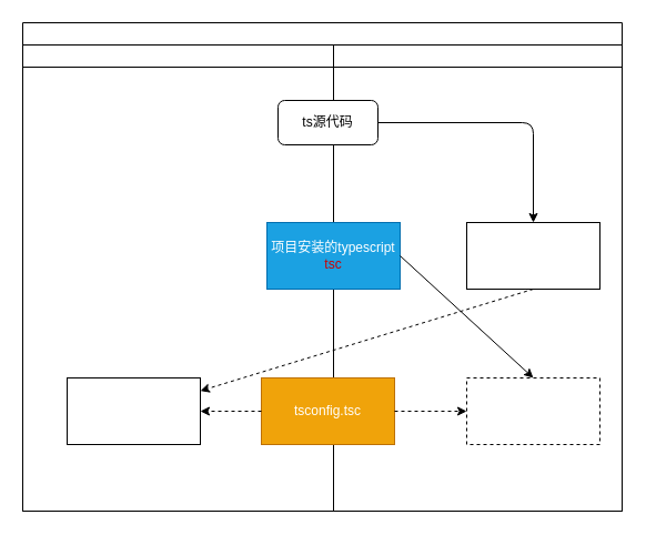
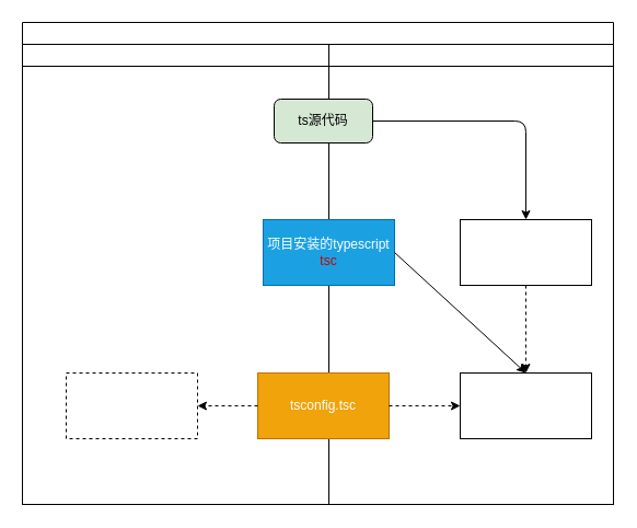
  <mxCell id="0" />
  <mxCell id="1" parent="0" />
  <mxCell id="2" value="tsc编译方案" style="swimlane;childLayout=stackLayout;resizeParent=1;resizeParentMax=0;startSize=20;html=1;fontColor=#FFFFFF;fillColor=none;" vertex="1" parent="1"><mxGeometry x="20" y="20" width="540" height="440" as="geometry"><mxRectangle x="110" y="470" width="110" height="30" as="alternateBounds" /></mxGeometry></mxCell>
  <mxCell id="3" value="代码编译" style="swimlane;startSize=20;html=1;fontColor=#FFFFFF;fillColor=none;" vertex="1" parent="2"><mxGeometry y="20" width="280" height="420" as="geometry"><mxRectangle y="20" width="40" height="500" as="alternateBounds" /></mxGeometry></mxCell>
- <mxCell id="4" value="ts代码编译" style="rounded=0;whiteSpace=wrap;html=1;fontColor=#FFFFFF;fillColor=none;" vertex="1" parent="3"><mxGeometry x="40" y="300" width="120" height="60" as="geometry" /></mxCell>
+ <mxCell id="4" value="ts代码编译" style="rounded=0;whiteSpace=wrap;html=1;fontColor=#FFFFFF;fillColor=none;dashed=1;" vertex="1" parent="3"><mxGeometry x="40" y="300" width="120" height="60" as="geometry" /></mxCell>
  <mxCell id="5" value="ide类型检查" style="swimlane;startSize=20;html=1;fontColor=#FFFFFF;fillColor=none;strokeColor=default;" vertex="1" parent="2"><mxGeometry x="280" y="20" width="260" height="420" as="geometry" /></mxCell>
  <mxCell id="6" value="项目安装的typescript&lt;br&gt;&lt;font color=&quot;#cc0000&quot;&gt;tsc&lt;/font&gt;" style="rounded=0;whiteSpace=wrap;html=1;fillColor=#1ba1e2;fontColor=#ffffff;strokeColor=#006EAF;" vertex="1" parent="5"><mxGeometry x="-60" y="160" width="120" height="60" as="geometry" /></mxCell>
- <mxCell id="7" value="ts代码类型检查" style="rounded=0;whiteSpace=wrap;html=1;fontColor=#FFFFFF;fillColor=none;dashed=1;" vertex="1" parent="5"><mxGeometry x="120" y="300" width="120" height="60" as="geometry" /></mxCell>
+ <mxCell id="7" value="ts代码类型检查" style="rounded=0;whiteSpace=wrap;html=1;fontColor=#FFFFFF;fillColor=none;" vertex="1" parent="5"><mxGeometry x="120" y="300" width="120" height="60" as="geometry" /></mxCell>
  <mxCell id="8" style="edgeStyle=none;html=1;exitX=1;exitY=0.5;exitDx=0;exitDy=0;entryX=0.5;entryY=0;entryDx=0;entryDy=0;dashed=0;fontColor=#FFFFFF;" edge="1" parent="5" source="6" target="7"><mxGeometry relative="1" as="geometry" /></mxCell>
  <mxCell id="9" value="ide代码类型检查模块" style="rounded=0;whiteSpace=wrap;html=1;fontColor=#FFFFFF;fillColor=none;" vertex="1" parent="5"><mxGeometry x="120" y="160" width="120" height="60" as="geometry" /></mxCell>
- <mxCell id="10" style="edgeStyle=none;html=1;exitX=0.5;exitY=1;exitDx=0;exitDy=0;dashed=1;fontColor=#FFFFFF;" edge="1" parent="5" source="9" target="4"><mxGeometry relative="1" as="geometry" /></mxCell>
- <mxCell id="11" value="ts源代码" style="rounded=1;whiteSpace=wrap;html=1;" vertex="1" parent="5"><mxGeometry x="-50" y="50" width="90" height="40" as="geometry" /></mxCell>
+ <mxCell id="10" style="edgeStyle=none;html=1;exitX=0.5;exitY=1;exitDx=0;exitDy=0;dashed=1;fontColor=#FFFFFF;" edge="1" parent="5" source="9" target="7"><mxGeometry relative="1" as="geometry" /></mxCell>
+ <mxCell id="11" value="ts源代码" style="rounded=1;whiteSpace=wrap;html=1;fillColor=#d5e8d4;" vertex="1" parent="5"><mxGeometry x="-50" y="50" width="90" height="40" as="geometry" /></mxCell>
  <mxCell id="12" style="edgeStyle=none;html=1;entryX=0.5;entryY=0;entryDx=0;entryDy=0;fontColor=#FFFFFF;" edge="1" parent="5" source="11" target="9"><mxGeometry relative="1" as="geometry"><Array as="points"><mxPoint x="180" y="70" /></Array></mxGeometry></mxCell>
  <mxCell id="13" value="&lt;font color=&quot;#ffffff&quot;&gt;tsconfig.tsc&lt;/font&gt;" style="rounded=0;whiteSpace=wrap;html=1;fontColor=#000000;fillColor=#f0a30a;strokeColor=#BD7000;" vertex="1" parent="5"><mxGeometry x="-65" y="300" width="120" height="60" as="geometry" /></mxCell>
  <mxCell id="14" style="edgeStyle=none;html=1;exitX=1;exitY=0.5;exitDx=0;exitDy=0;entryX=0;entryY=0.5;entryDx=0;entryDy=0;dashed=1;fontColor=#FFFFFF;" edge="1" parent="5" source="13" target="7"><mxGeometry relative="1" as="geometry" /></mxCell>
  <mxCell id="15" style="edgeStyle=none;html=1;fontColor=#FFFFFF;dashed=1;" edge="1" parent="2" source="13" target="4"><mxGeometry relative="1" as="geometry" /></mxCell>
